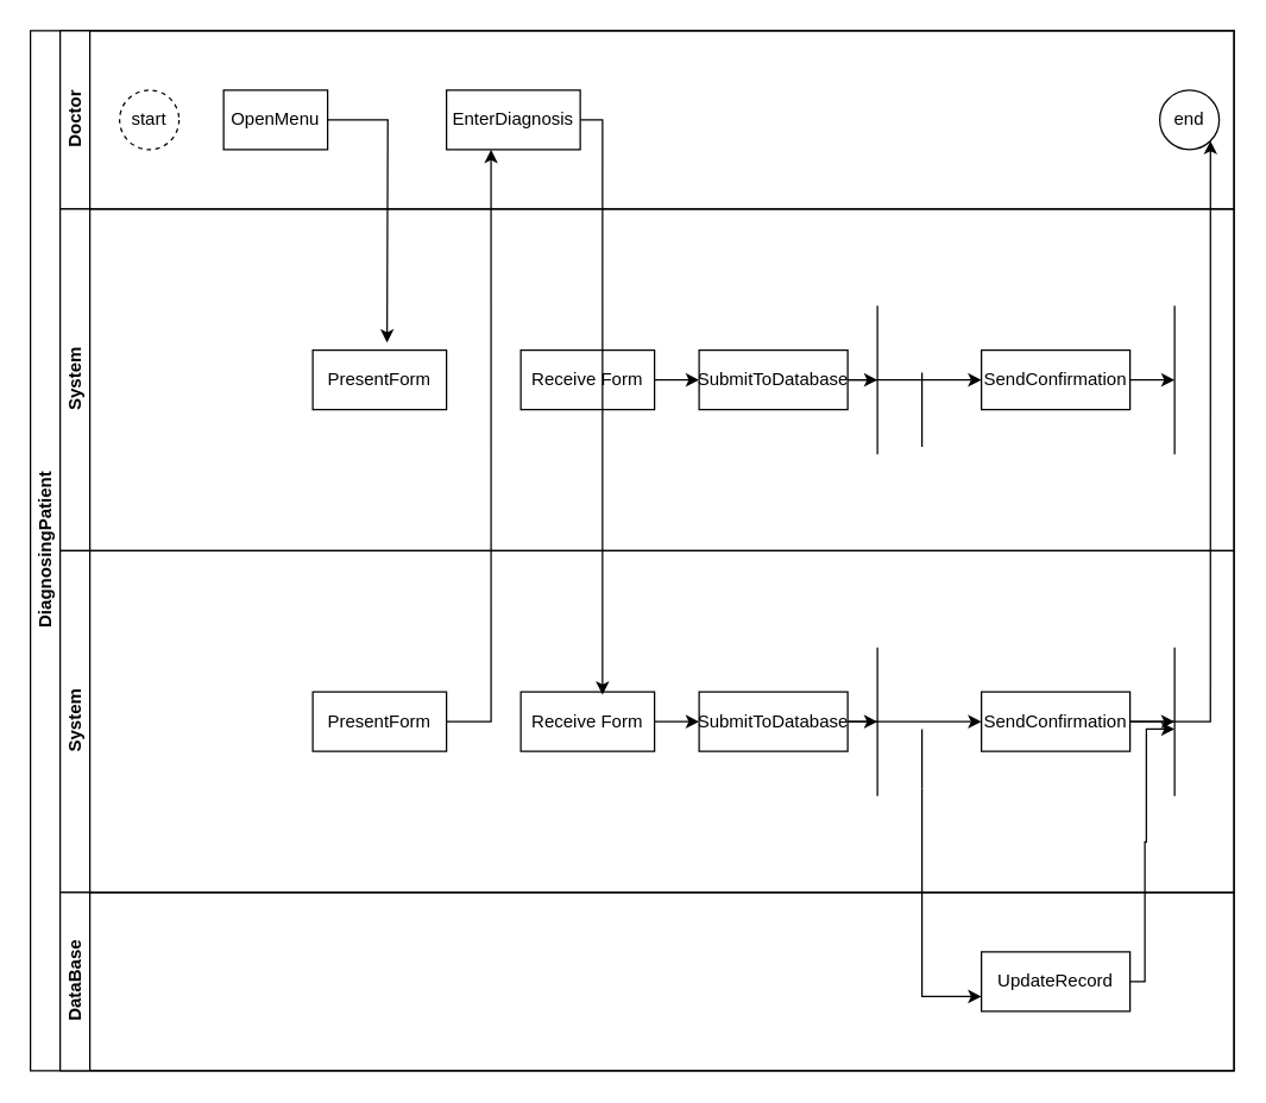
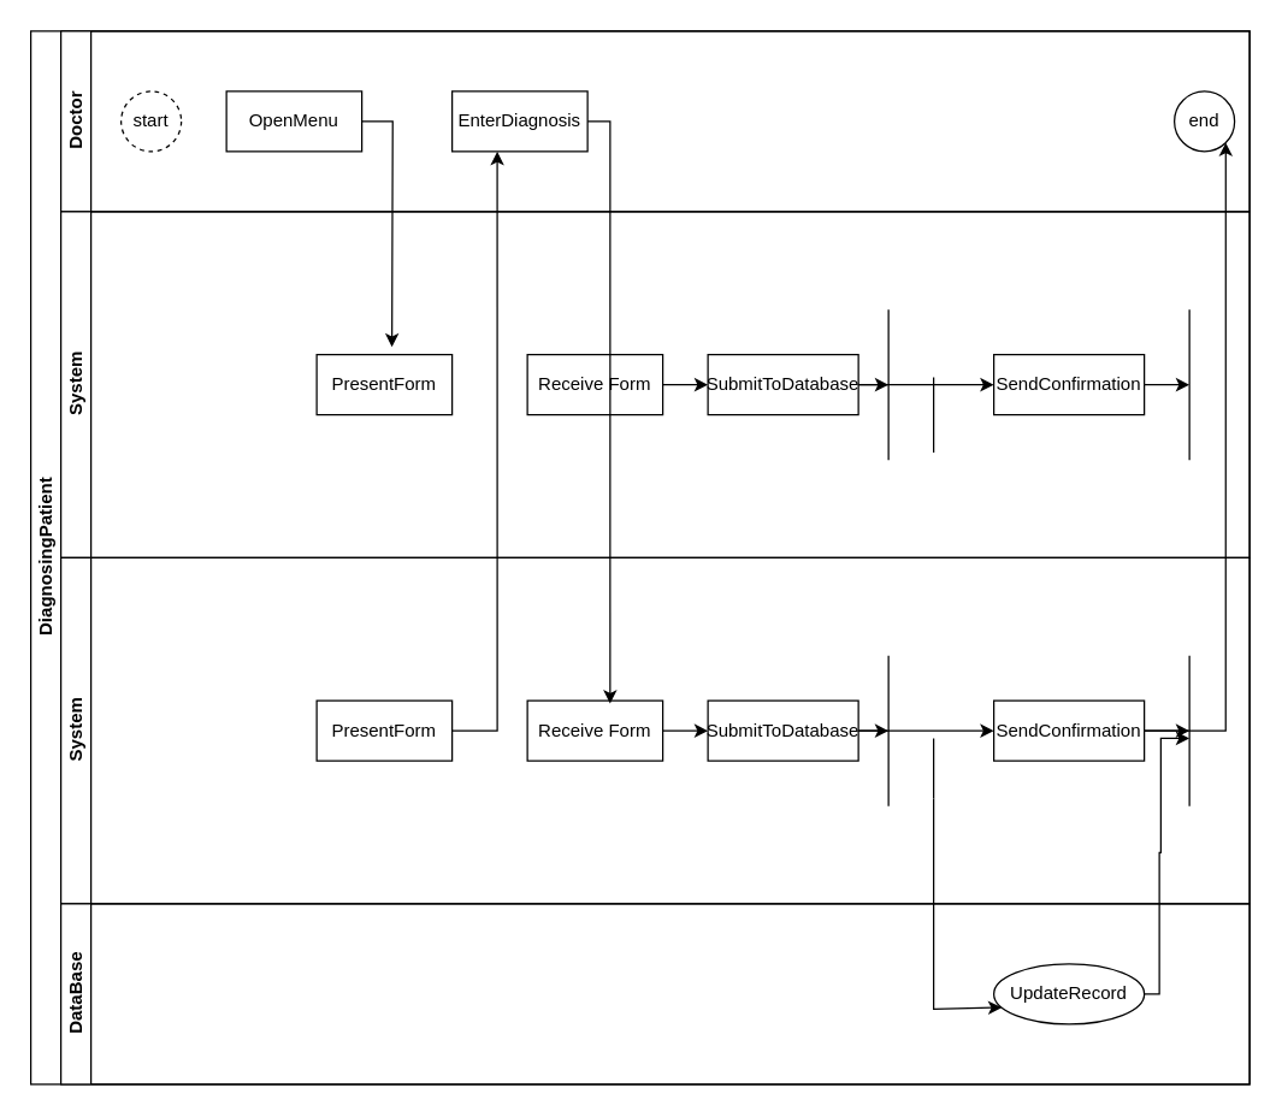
  <mxCell id="0" />
  <mxCell id="1" parent="0" />
  <mxCell id="2" value="DiagnosingPatient" style="swimlane;html=1;childLayout=stackLayout;resizeParent=1;resizeParentMax=0;horizontal=0;startSize=20;horizontalStack=0;" parent="1" vertex="1"><mxGeometry x="20" y="20" width="810" height="700" as="geometry" /></mxCell>
  <mxCell id="3" value="Doctor" style="swimlane;html=1;startSize=20;horizontal=0;" parent="2" vertex="1"><mxGeometry x="20" width="790" height="120" as="geometry" /></mxCell>
  <mxCell id="4" value="start" style="ellipse;whiteSpace=wrap;html=1;dashed=1;" parent="3" vertex="1"><mxGeometry x="40" y="40" width="40" height="40" as="geometry" /></mxCell>
  <mxCell id="5" value="end" style="ellipse;whiteSpace=wrap;html=1;" parent="3" vertex="1"><mxGeometry x="740" y="40" width="40" height="40" as="geometry" /></mxCell>
  <mxCell id="6" style="edgeStyle=orthogonalEdgeStyle;rounded=0;orthogonalLoop=1;jettySize=auto;html=1;" parent="3" source="7" edge="1"><mxGeometry relative="1" as="geometry"><mxPoint x="220" y="210" as="targetPoint" /></mxGeometry></mxCell>
- <mxCell id="7" value="OpenMenu" style="rounded=0;whiteSpace=wrap;html=1;" parent="3" vertex="1"><mxGeometry x="110" y="40" width="70" height="40" as="geometry" /></mxCell>
+ <mxCell id="7" value="OpenMenu" style="rounded=0;whiteSpace=wrap;html=1;" parent="3" vertex="1"><mxGeometry x="110" y="40" width="90" height="40" as="geometry" /></mxCell>
  <mxCell id="8" value="EnterDiagnosis" style="rounded=0;whiteSpace=wrap;html=1;" parent="3" vertex="1"><mxGeometry x="260" y="40" width="90" height="40" as="geometry" /></mxCell>
  <mxCell id="9" value="System" style="swimlane;html=1;startSize=20;horizontal=0;" vertex="1" parent="2"><mxGeometry x="20" y="120" width="790" height="230" as="geometry" /></mxCell>
  <mxCell id="10" value="PresentForm" style="rounded=0;whiteSpace=wrap;html=1;" vertex="1" parent="9"><mxGeometry x="170" y="95" width="90" height="40" as="geometry" /></mxCell>
  <mxCell id="11" style="edgeStyle=orthogonalEdgeStyle;rounded=0;orthogonalLoop=1;jettySize=auto;html=1;entryX=0;entryY=0.5;entryDx=0;entryDy=0;" edge="1" parent="9" source="12" target="15"><mxGeometry relative="1" as="geometry" /></mxCell>
  <mxCell id="12" value="Receive Form" style="rounded=0;whiteSpace=wrap;html=1;" vertex="1" parent="9"><mxGeometry x="310" y="95" width="90" height="40" as="geometry" /></mxCell>
  <mxCell id="13" style="edgeStyle=orthogonalEdgeStyle;rounded=0;orthogonalLoop=1;jettySize=auto;html=1;" edge="1" parent="9" source="15"><mxGeometry relative="1" as="geometry"><mxPoint x="550" y="115" as="targetPoint" /></mxGeometry></mxCell>
  <mxCell id="14" style="edgeStyle=orthogonalEdgeStyle;rounded=0;orthogonalLoop=1;jettySize=auto;html=1;" edge="1" parent="9" source="15" target="17"><mxGeometry relative="1" as="geometry" /></mxCell>
  <mxCell id="15" value="SubmitToDatabase" style="rounded=0;whiteSpace=wrap;html=1;" vertex="1" parent="9"><mxGeometry x="430" y="95" width="100" height="40" as="geometry" /></mxCell>
  <mxCell id="16" style="edgeStyle=orthogonalEdgeStyle;rounded=0;orthogonalLoop=1;jettySize=auto;html=1;" edge="1" parent="9" source="17"><mxGeometry relative="1" as="geometry"><mxPoint x="750.0" y="115.0" as="targetPoint" /></mxGeometry></mxCell>
  <mxCell id="17" value="SendConfirmation" style="rounded=0;whiteSpace=wrap;html=1;" vertex="1" parent="9"><mxGeometry x="620" y="95" width="100" height="40" as="geometry" /></mxCell>
  <mxCell id="18" value="" style="endArrow=none;html=1;rounded=0;" edge="1" parent="9"><mxGeometry width="50" height="50" relative="1" as="geometry"><mxPoint x="550" y="165" as="sourcePoint" /><mxPoint x="550" y="65" as="targetPoint" /></mxGeometry></mxCell>
  <mxCell id="19" value="" style="endArrow=none;html=1;rounded=0;" edge="1" parent="9"><mxGeometry width="50" height="50" relative="1" as="geometry"><mxPoint x="580" y="160" as="sourcePoint" /><mxPoint x="580" y="110" as="targetPoint" /></mxGeometry></mxCell>
  <mxCell id="20" value="" style="endArrow=none;html=1;rounded=0;" edge="1" parent="9"><mxGeometry width="50" height="50" relative="1" as="geometry"><mxPoint x="750" y="165" as="sourcePoint" /><mxPoint x="750" y="65" as="targetPoint" /></mxGeometry></mxCell>
  <mxCell id="21" value="System" style="swimlane;html=1;startSize=20;horizontal=0;" parent="2" vertex="1"><mxGeometry x="20" y="350" width="790" height="230" as="geometry" /></mxCell>
  <mxCell id="22" value="PresentForm" style="rounded=0;whiteSpace=wrap;html=1;" parent="21" vertex="1"><mxGeometry x="170" y="95" width="90" height="40" as="geometry" /></mxCell>
  <mxCell id="23" style="edgeStyle=orthogonalEdgeStyle;rounded=0;orthogonalLoop=1;jettySize=auto;html=1;entryX=0;entryY=0.5;entryDx=0;entryDy=0;" parent="21" source="24" target="27" edge="1"><mxGeometry relative="1" as="geometry" /></mxCell>
  <mxCell id="24" value="Receive Form" style="rounded=0;whiteSpace=wrap;html=1;" parent="21" vertex="1"><mxGeometry x="310" y="95" width="90" height="40" as="geometry" /></mxCell>
  <mxCell id="25" style="edgeStyle=orthogonalEdgeStyle;rounded=0;orthogonalLoop=1;jettySize=auto;html=1;" parent="21" source="27" edge="1"><mxGeometry relative="1" as="geometry"><mxPoint x="550" y="115" as="targetPoint" /></mxGeometry></mxCell>
  <mxCell id="26" style="edgeStyle=orthogonalEdgeStyle;rounded=0;orthogonalLoop=1;jettySize=auto;html=1;" parent="21" source="27" target="29" edge="1"><mxGeometry relative="1" as="geometry" /></mxCell>
  <mxCell id="27" value="SubmitToDatabase" style="rounded=0;whiteSpace=wrap;html=1;" parent="21" vertex="1"><mxGeometry x="430" y="95" width="100" height="40" as="geometry" /></mxCell>
  <mxCell id="28" style="edgeStyle=orthogonalEdgeStyle;rounded=0;orthogonalLoop=1;jettySize=auto;html=1;" parent="21" source="29" edge="1"><mxGeometry relative="1" as="geometry"><mxPoint x="750.0" y="115.0" as="targetPoint" /></mxGeometry></mxCell>
  <mxCell id="29" value="SendConfirmation" style="rounded=0;whiteSpace=wrap;html=1;" parent="21" vertex="1"><mxGeometry x="620" y="95" width="100" height="40" as="geometry" /></mxCell>
  <mxCell id="30" value="" style="endArrow=none;html=1;rounded=0;" parent="21" edge="1"><mxGeometry width="50" height="50" relative="1" as="geometry"><mxPoint x="550" y="165" as="sourcePoint" /><mxPoint x="550" y="65" as="targetPoint" /></mxGeometry></mxCell>
  <mxCell id="31" value="" style="endArrow=none;html=1;rounded=0;" parent="21" edge="1"><mxGeometry width="50" height="50" relative="1" as="geometry"><mxPoint x="580" y="160" as="sourcePoint" /><mxPoint x="580" y="120" as="targetPoint" /></mxGeometry></mxCell>
  <mxCell id="32" value="" style="endArrow=none;html=1;rounded=0;" parent="21" edge="1"><mxGeometry width="50" height="50" relative="1" as="geometry"><mxPoint x="750" y="165" as="sourcePoint" /><mxPoint x="750" y="65" as="targetPoint" /></mxGeometry></mxCell>
  <mxCell id="33" value="DataBase" style="swimlane;html=1;startSize=20;horizontal=0;" parent="2" vertex="1"><mxGeometry x="20" y="580" width="790" height="120" as="geometry" /></mxCell>
  <mxCell id="34" style="edgeStyle=orthogonalEdgeStyle;rounded=0;orthogonalLoop=1;jettySize=auto;html=1;" parent="33" source="35" edge="1"><mxGeometry relative="1" as="geometry"><mxPoint x="750" y="-110" as="targetPoint" /><Array as="points"><mxPoint x="730" y="60" /><mxPoint x="730" y="-34" /><mxPoint x="731" y="-34" /><mxPoint x="731" y="-110" /></Array></mxGeometry></mxCell>
- <mxCell id="35" value="UpdateRecord" style="rounded=0;whiteSpace=wrap;html=1;" parent="33" vertex="1"><mxGeometry x="620" y="40" width="100" height="40" as="geometry" /></mxCell>
+ <mxCell id="35" value="UpdateRecord" style="ellipse;whiteSpace=wrap;html=1;" parent="33" vertex="1"><mxGeometry x="620" y="40" width="100" height="40" as="geometry" /></mxCell>
  <mxCell id="36" value="" style="endArrow=classic;html=1;rounded=0;entryX=0;entryY=0.75;entryDx=0;entryDy=0;" parent="33" target="35" edge="1"><mxGeometry width="50" height="50" relative="1" as="geometry"><mxPoint x="580" y="-70" as="sourcePoint" /><mxPoint x="600" y="40" as="targetPoint" /><Array as="points"><mxPoint x="580" y="70" /></Array></mxGeometry></mxCell>
  <mxCell id="37" style="edgeStyle=orthogonalEdgeStyle;rounded=0;orthogonalLoop=1;jettySize=auto;html=1;entryX=0.333;entryY=1;entryDx=0;entryDy=0;entryPerimeter=0;" parent="2" source="22" target="8" edge="1"><mxGeometry relative="1" as="geometry"><Array as="points"><mxPoint x="310" y="465" /></Array></mxGeometry></mxCell>
  <mxCell id="38" style="edgeStyle=orthogonalEdgeStyle;rounded=0;orthogonalLoop=1;jettySize=auto;html=1;entryX=0.611;entryY=0.05;entryDx=0;entryDy=0;entryPerimeter=0;" parent="2" source="8" target="24" edge="1"><mxGeometry relative="1" as="geometry"><Array as="points"><mxPoint x="385" y="60" /></Array></mxGeometry></mxCell>
  <mxCell id="39" style="edgeStyle=orthogonalEdgeStyle;rounded=0;orthogonalLoop=1;jettySize=auto;html=1;entryX=1;entryY=1;entryDx=0;entryDy=0;" parent="2" source="29" target="5" edge="1"><mxGeometry relative="1" as="geometry" /></mxCell>
